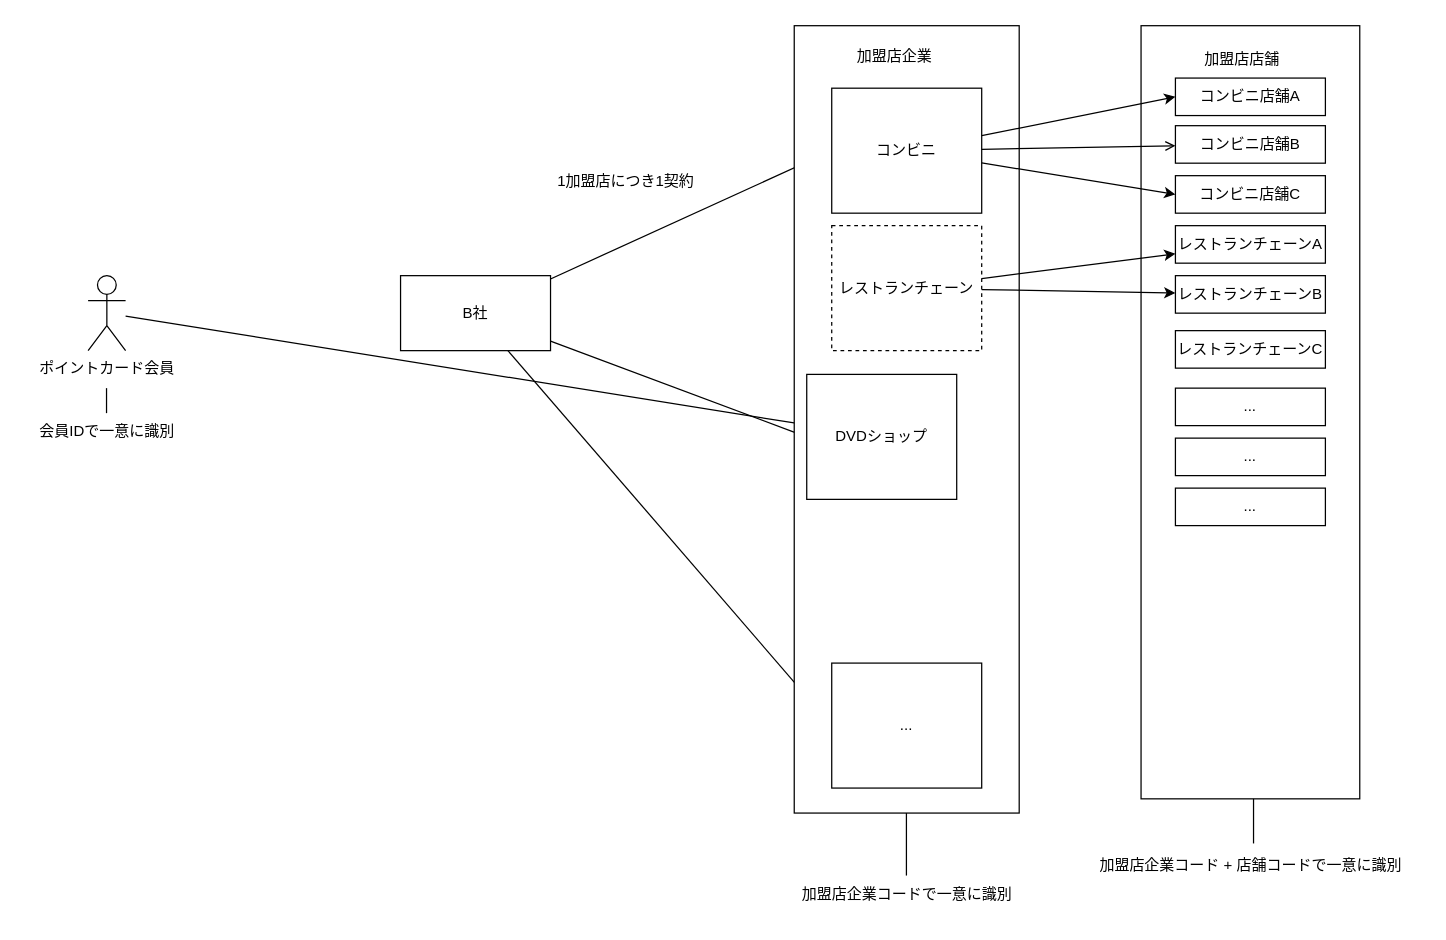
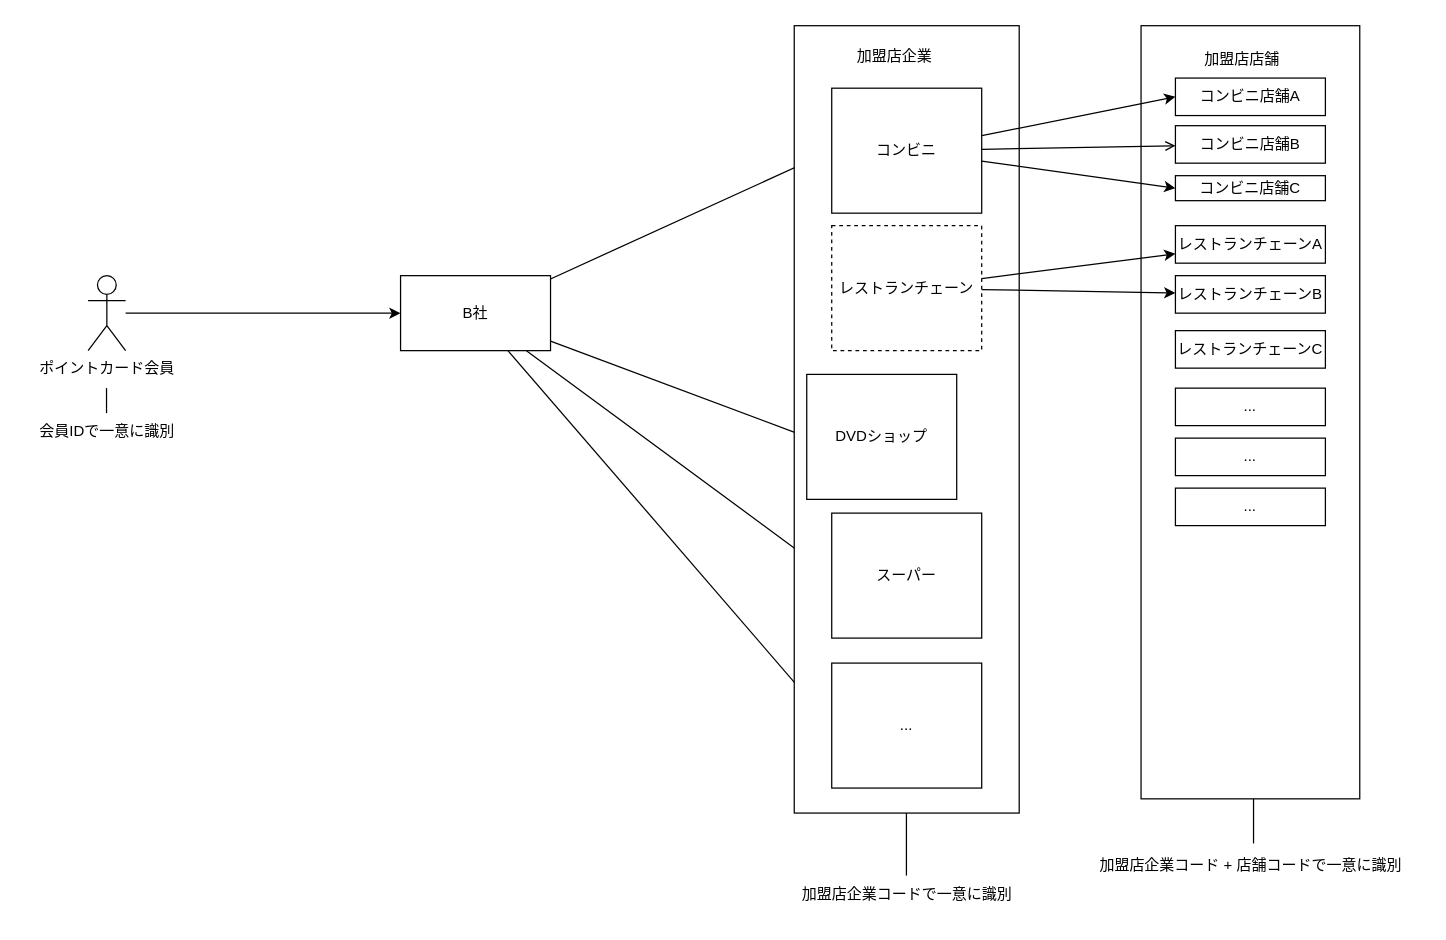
  <mxCell id="0" />
  <mxCell id="1" parent="0" />
- <mxCell id="2" style="edgeStyle=none;html=1;" parent="1" source="3" target="18" edge="1"><mxGeometry relative="1" as="geometry" /></mxCell>
+ <mxCell id="2" style="edgeStyle=none;html=1;" parent="1" source="3" target="7" edge="1"><mxGeometry relative="1" as="geometry" /></mxCell>
  <mxCell id="3" value="ポイントカード会員" style="shape=umlActor;verticalLabelPosition=bottom;verticalAlign=top;html=1;outlineConnect=0;" parent="1" vertex="1"><mxGeometry x="70" y="220" width="30" height="60" as="geometry" /></mxCell>
  <mxCell id="4" style="edgeStyle=none;html=1;entryX=0;entryY=0.5;entryDx=0;entryDy=0;" parent="1" source="7" target="18" edge="1"><mxGeometry relative="1" as="geometry" /></mxCell>
+ <mxCell id="5" style="edgeStyle=none;html=1;entryX=0;entryY=0.5;entryDx=0;entryDy=0;" parent="1" source="7" target="17" edge="1"><mxGeometry relative="1" as="geometry" /></mxCell>
  <mxCell id="6" style="edgeStyle=none;html=1;entryX=0;entryY=0.5;entryDx=0;entryDy=0;" parent="1" source="7" target="19" edge="1"><mxGeometry relative="1" as="geometry"><mxPoint x="670" y="480" as="targetPoint" /></mxGeometry></mxCell>
  <mxCell id="7" value="B社" style="rounded=0;whiteSpace=wrap;html=1;" parent="1" vertex="1"><mxGeometry x="320" y="220" width="120" height="60" as="geometry" /></mxCell>
  <mxCell id="8" value="" style="endArrow=none;html=1;" parent="1" edge="1"><mxGeometry width="50" height="50" relative="1" as="geometry"><mxPoint x="84.74" y="330" as="sourcePoint" /><mxPoint x="84.74" y="310" as="targetPoint" /></mxGeometry></mxCell>
  <mxCell id="9" value="会員IDで一意に識別" style="text;html=1;align=center;verticalAlign=middle;resizable=0;points=[];autosize=1;strokeColor=none;fillColor=none;" parent="1" vertex="1"><mxGeometry x="20" y="330" width="130" height="30" as="geometry" /></mxCell>
  <mxCell id="10" style="edgeStyle=none;html=1;entryX=0;entryY=0.5;entryDx=0;entryDy=0;" parent="1" source="7" target="15" edge="1"><mxGeometry relative="1" as="geometry" /></mxCell>
- <mxCell id="11" value="1加盟店につき1契約" style="text;html=1;align=center;verticalAlign=middle;resizable=0;points=[];autosize=1;strokeColor=none;fillColor=none;" parent="1" vertex="1"><mxGeometry x="435" y="130" width="130" height="30" as="geometry" /></mxCell>
  <mxCell id="12" value="" style="group" parent="1" vertex="1" connectable="0"><mxGeometry x="630" y="20" width="190" height="640" as="geometry" /></mxCell>
  <mxCell id="13" value="" style="rounded=0;whiteSpace=wrap;html=1;" parent="12" vertex="1"><mxGeometry x="5" width="180" height="630" as="geometry" /></mxCell>
  <mxCell id="14" value="加盟店企業" style="text;html=1;align=center;verticalAlign=middle;resizable=0;points=[];autosize=1;strokeColor=none;fillColor=none;" parent="12" vertex="1"><mxGeometry x="45" y="10" width="80" height="30" as="geometry" /></mxCell>
  <mxCell id="15" value="コンビニ" style="rounded=0;whiteSpace=wrap;html=1;" parent="12" vertex="1"><mxGeometry x="35" y="50" width="120" height="100" as="geometry" /></mxCell>
  <mxCell id="16" value="レストランチェーン" style="rounded=0;whiteSpace=wrap;html=1;dashed=1;" parent="12" vertex="1"><mxGeometry x="35" y="160" width="120" height="100" as="geometry" /></mxCell>
+ <mxCell id="17" value="スーパー" style="rounded=0;whiteSpace=wrap;html=1;" parent="12" vertex="1"><mxGeometry x="35" y="390" width="120" height="100" as="geometry" /></mxCell>
  <mxCell id="18" value="DVDショップ" style="rounded=0;whiteSpace=wrap;html=1;" parent="12" vertex="1"><mxGeometry x="15" y="279" width="120" height="100" as="geometry" /></mxCell>
  <mxCell id="19" value="..." style="rounded=0;whiteSpace=wrap;html=1;" parent="12" vertex="1"><mxGeometry x="35" y="510" width="120" height="100" as="geometry" /></mxCell>
  <mxCell id="20" value="" style="group" parent="1" vertex="1" connectable="0"><mxGeometry x="907.5" y="20" width="227.5" height="690" as="geometry" /></mxCell>
  <mxCell id="21" value="" style="rounded=0;whiteSpace=wrap;html=1;" parent="20" vertex="1"><mxGeometry x="5" width="175" height="618.62" as="geometry" /></mxCell>
  <mxCell id="22" value="加盟店店舗" style="text;html=1;align=center;verticalAlign=middle;resizable=0;points=[];autosize=1;strokeColor=none;fillColor=none;" parent="20" vertex="1"><mxGeometry x="45" y="11.897" width="80" height="30" as="geometry" /></mxCell>
  <mxCell id="23" value="コンビニ店舗A" style="rounded=0;whiteSpace=wrap;html=1;" parent="20" vertex="1"><mxGeometry x="32.5" y="41.9" width="120" height="30" as="geometry" /></mxCell>
  <mxCell id="24" value="レストランチェーンA" style="rounded=0;whiteSpace=wrap;html=1;" parent="20" vertex="1"><mxGeometry x="32.5" y="159.998" width="120" height="30" as="geometry" /></mxCell>
  <mxCell id="25" value="..." style="rounded=0;whiteSpace=wrap;html=1;" parent="20" vertex="1"><mxGeometry x="32.5" y="290" width="120" height="30" as="geometry" /></mxCell>
  <mxCell id="26" value="" style="endArrow=none;html=1;" parent="20" edge="1"><mxGeometry width="50" height="50" relative="1" as="geometry"><mxPoint x="95" y="654.31" as="sourcePoint" /><mxPoint x="95" y="618.621" as="targetPoint" /></mxGeometry></mxCell>
- <mxCell id="27" value="コンビニ店舗C" style="rounded=0;whiteSpace=wrap;html=1;" parent="20" vertex="1"><mxGeometry x="32.5" y="120" width="120" height="30" as="geometry" /></mxCell>
+ <mxCell id="27" value="コンビニ店舗C" style="rounded=0;whiteSpace=wrap;html=1;" parent="20" vertex="1"><mxGeometry x="32.5" y="120" width="120" height="20" as="geometry" /></mxCell>
  <mxCell id="28" value="コンビニ店舗B" style="rounded=0;whiteSpace=wrap;html=1;" parent="20" vertex="1"><mxGeometry x="32.5" y="80" width="120" height="30" as="geometry" /></mxCell>
  <mxCell id="29" value="レストランチェーンC" style="rounded=0;whiteSpace=wrap;html=1;" parent="20" vertex="1"><mxGeometry x="32.5" y="243.998" width="120" height="30" as="geometry" /></mxCell>
  <mxCell id="30" value="レストランチェーンB" style="rounded=0;whiteSpace=wrap;html=1;" parent="20" vertex="1"><mxGeometry x="32.5" y="199.998" width="120" height="30" as="geometry" /></mxCell>
  <mxCell id="31" value="..." style="rounded=0;whiteSpace=wrap;html=1;" parent="20" vertex="1"><mxGeometry x="32.5" y="370" width="120" height="30" as="geometry" /></mxCell>
  <mxCell id="32" value="..." style="rounded=0;whiteSpace=wrap;html=1;" parent="20" vertex="1"><mxGeometry x="32.5" y="330" width="120" height="30" as="geometry" /></mxCell>
  <mxCell id="33" value="加盟店企業コード + 店舗コードで一意に識別" style="text;html=1;align=center;verticalAlign=middle;resizable=0;points=[];autosize=1;strokeColor=none;fillColor=none;" parent="20" vertex="1"><mxGeometry x="-42.5" y="657" width="270" height="30" as="geometry" /></mxCell>
  <mxCell id="34" value="加盟店企業コードで一意に識別" style="text;html=1;align=center;verticalAlign=middle;resizable=0;points=[];autosize=1;strokeColor=none;fillColor=none;" parent="1" vertex="1"><mxGeometry x="630" y="700" width="190" height="30" as="geometry" /></mxCell>
  <mxCell id="35" value="" style="endArrow=none;html=1;" parent="1" edge="1"><mxGeometry width="50" height="50" relative="1" as="geometry"><mxPoint x="724.76" y="700" as="sourcePoint" /><mxPoint x="724.76" y="650" as="targetPoint" /></mxGeometry></mxCell>
  <mxCell id="36" style="edgeStyle=none;html=1;entryX=0;entryY=0.5;entryDx=0;entryDy=0;" parent="1" source="15" target="23" edge="1"><mxGeometry relative="1" as="geometry" /></mxCell>
  <mxCell id="37" style="edgeStyle=none;html=1;endArrow=open;" parent="1" source="15" target="28" edge="1"><mxGeometry relative="1" as="geometry" /></mxCell>
  <mxCell id="38" style="edgeStyle=none;html=1;entryX=0;entryY=0.5;entryDx=0;entryDy=0;" parent="1" source="15" target="27" edge="1"><mxGeometry relative="1" as="geometry" /></mxCell>
  <mxCell id="39" style="edgeStyle=none;html=1;entryX=0;entryY=0.75;entryDx=0;entryDy=0;" parent="1" source="16" target="24" edge="1"><mxGeometry relative="1" as="geometry" /></mxCell>
  <mxCell id="40" style="edgeStyle=none;html=1;" parent="1" source="16" target="30" edge="1"><mxGeometry relative="1" as="geometry" /></mxCell>
